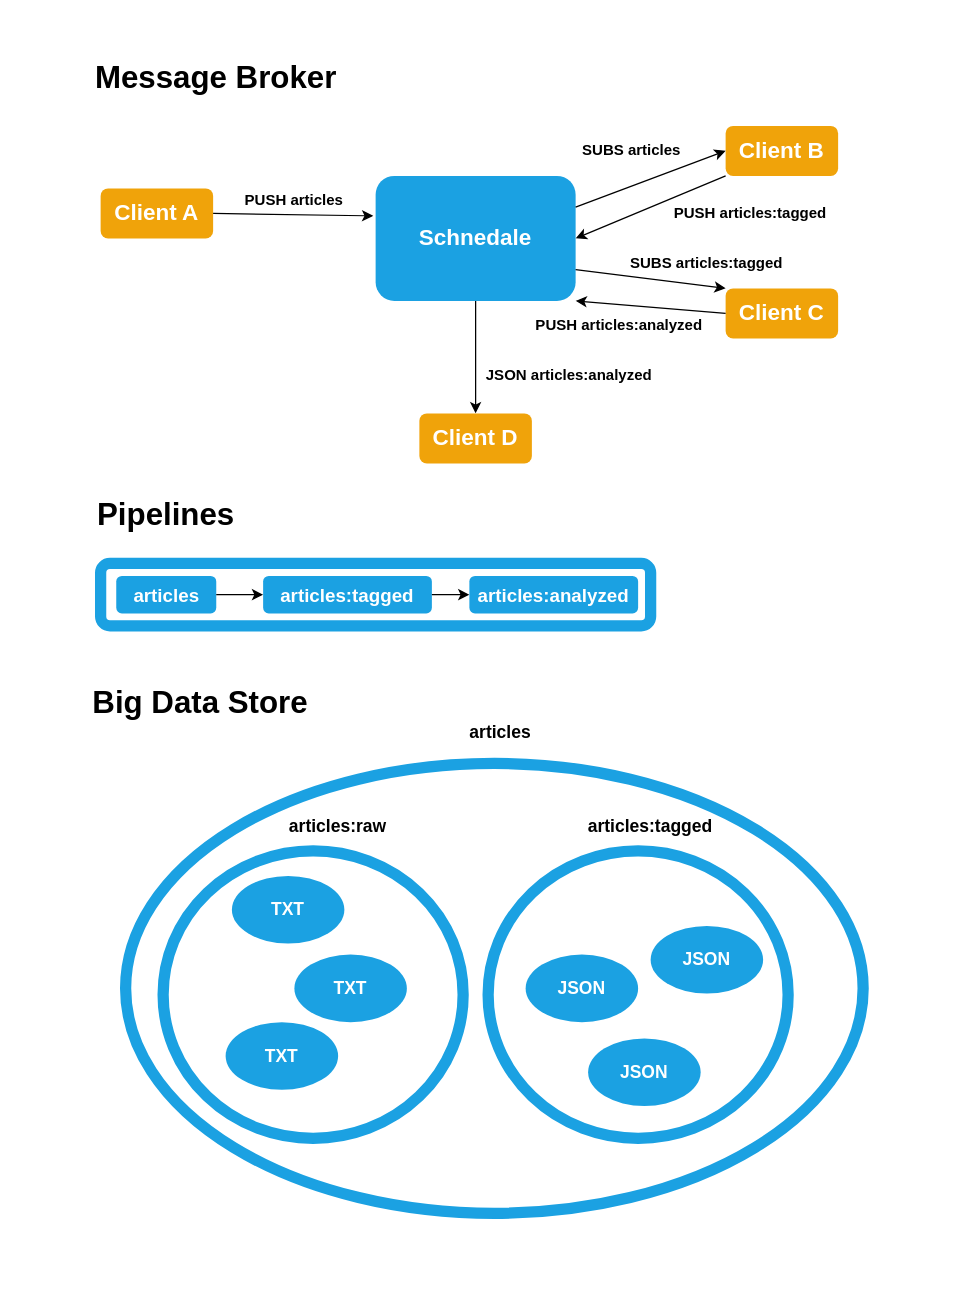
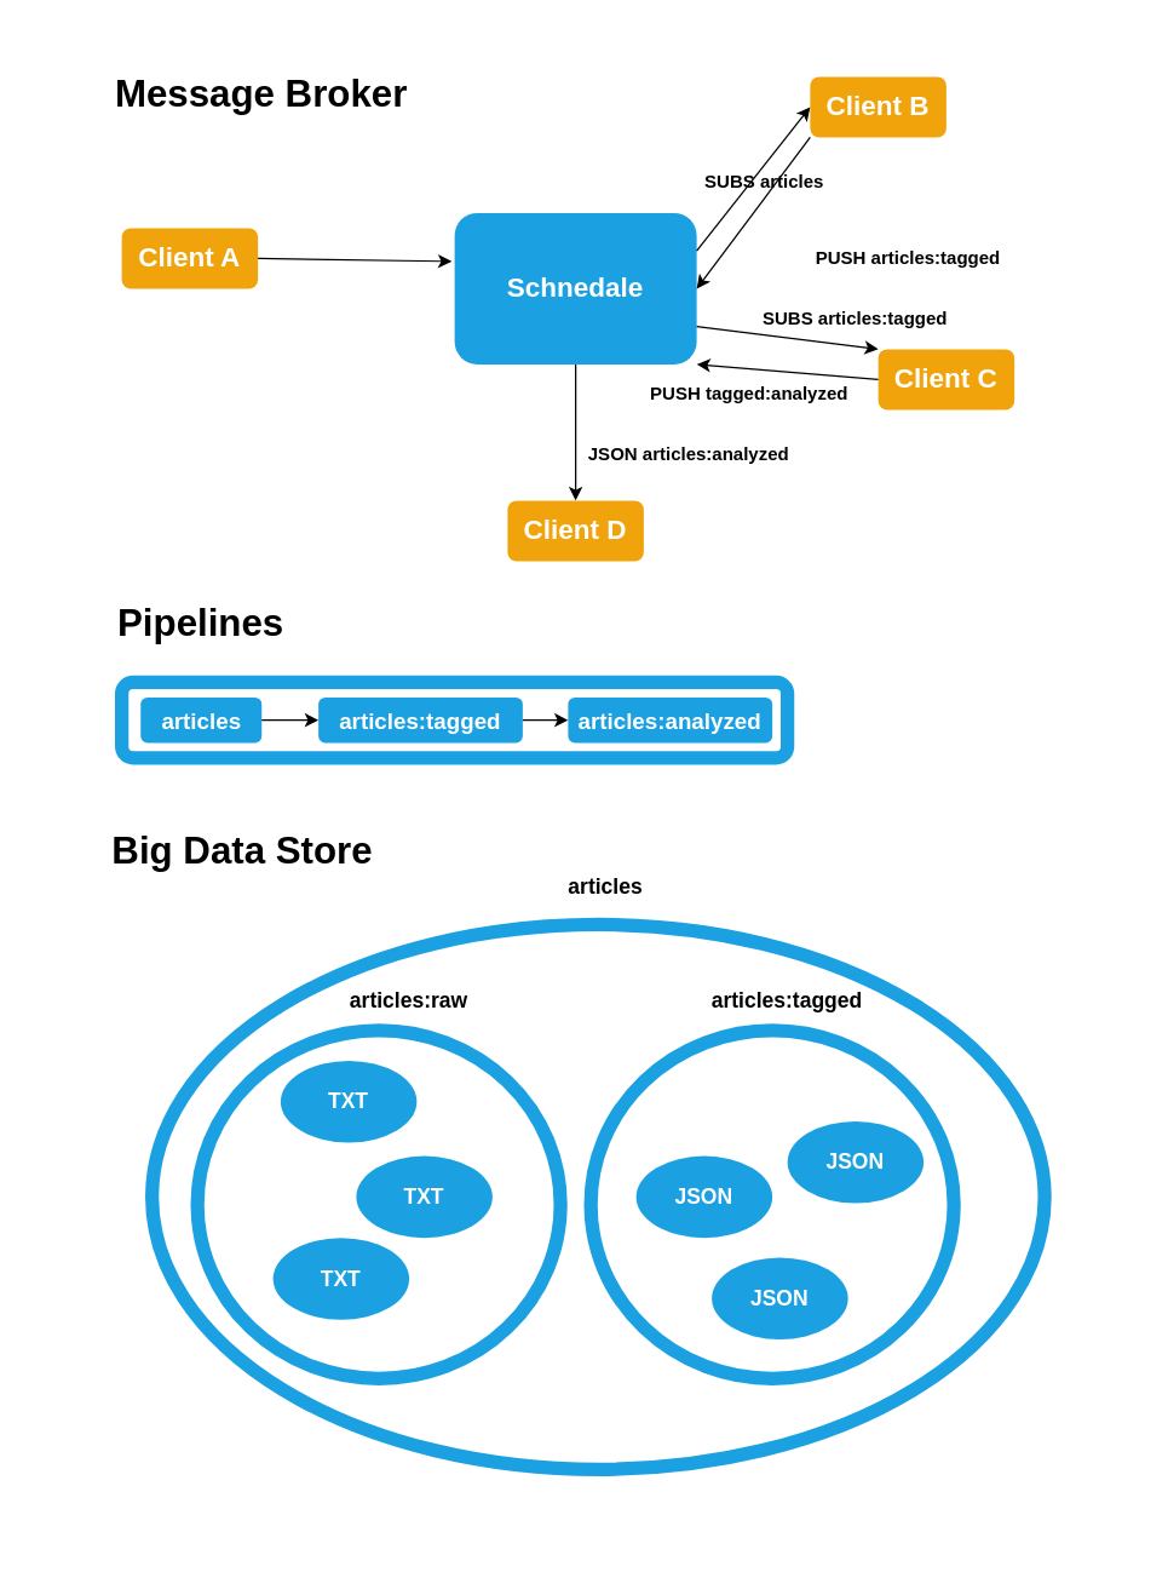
  <mxCell id="0" />
  <mxCell id="1" parent="0" />
  <mxCell id="2" value="" style="rounded=0;whiteSpace=wrap;html=1;strokeWidth=9;strokeColor=none;" vertex="1" parent="1"><mxGeometry x="50" y="20" width="700" height="1000" as="geometry" /></mxCell>
  <mxCell id="3" value="&lt;b&gt;&lt;font style=&quot;font-size: 18px&quot;&gt;Schnedale&lt;/font&gt;&lt;/b&gt;" style="rounded=1;whiteSpace=wrap;html=1;fillColor=#1ba1e2;fontColor=#ffffff;strokeColor=none;" vertex="1" parent="1"><mxGeometry x="300" y="140" width="160" height="100" as="geometry" /></mxCell>
  <mxCell id="4" value="&lt;b&gt;&lt;font style=&quot;font-size: 18px&quot;&gt;Client A&lt;/font&gt;&lt;/b&gt;" style="rounded=1;whiteSpace=wrap;html=1;fillColor=#f0a30a;fontColor=#ffffff;strokeColor=none;" vertex="1" parent="1"><mxGeometry x="80" y="150" width="90" height="40" as="geometry" /></mxCell>
- <mxCell id="5" value="&lt;b&gt;&lt;font style=&quot;font-size: 18px&quot;&gt;Client B&lt;/font&gt;&lt;/b&gt;" style="rounded=1;whiteSpace=wrap;html=1;fillColor=#f0a30a;fontColor=#ffffff;strokeColor=none;" vertex="1" parent="1"><mxGeometry x="580" y="100" width="90" height="40" as="geometry" /></mxCell>
+ <mxCell id="5" value="&lt;b&gt;&lt;font style=&quot;font-size: 18px&quot;&gt;Client B&lt;/font&gt;&lt;/b&gt;" style="rounded=1;whiteSpace=wrap;html=1;fillColor=#f0a30a;fontColor=#ffffff;strokeColor=none;" vertex="1" parent="1"><mxGeometry x="535" y="50" width="90" height="40" as="geometry" /></mxCell>
  <mxCell id="6" value="&lt;b&gt;&lt;font style=&quot;font-size: 18px&quot;&gt;Client C&lt;/font&gt;&lt;/b&gt;" style="rounded=1;whiteSpace=wrap;html=1;fillColor=#f0a30a;fontColor=#ffffff;strokeColor=none;" vertex="1" parent="1"><mxGeometry x="580" y="230" width="90" height="40" as="geometry" /></mxCell>
  <mxCell id="7" value="&lt;b&gt;&lt;font style=&quot;font-size: 18px&quot;&gt;Client D&lt;/font&gt;&lt;/b&gt;" style="rounded=1;whiteSpace=wrap;html=1;fillColor=#f0a30a;fontColor=#ffffff;strokeColor=none;" vertex="1" parent="1"><mxGeometry x="335" y="330" width="90" height="40" as="geometry" /></mxCell>
  <mxCell id="8" value="" style="endArrow=classic;html=1;exitX=1;exitY=0.5;exitDx=0;exitDy=0;entryX=-0.012;entryY=0.32;entryDx=0;entryDy=0;entryPerimeter=0;" edge="1" parent="1" source="4" target="3"><mxGeometry width="50" height="50" relative="1" as="geometry"><mxPoint x="380" y="290" as="sourcePoint" /><mxPoint x="430" y="240" as="targetPoint" /></mxGeometry></mxCell>
- <mxCell id="9" value="PUSH articles" style="text;html=1;strokeColor=none;fillColor=none;align=center;verticalAlign=middle;whiteSpace=wrap;rounded=0;fontStyle=1" vertex="1" parent="1"><mxGeometry x="180" y="150" width="110" height="20" as="geometry" /></mxCell>
  <mxCell id="10" value="" style="endArrow=classic;html=1;exitX=1;exitY=0.25;exitDx=0;exitDy=0;entryX=0;entryY=0.5;entryDx=0;entryDy=0;" edge="1" parent="1" source="3" target="5"><mxGeometry width="50" height="50" relative="1" as="geometry"><mxPoint x="380" y="280" as="sourcePoint" /><mxPoint x="430" y="230" as="targetPoint" /></mxGeometry></mxCell>
  <mxCell id="11" value="SUBS articles" style="text;html=1;strokeColor=none;fillColor=none;align=center;verticalAlign=middle;whiteSpace=wrap;rounded=0;fontStyle=1" vertex="1" parent="1"><mxGeometry x="450" y="110" width="110" height="20" as="geometry" /></mxCell>
  <mxCell id="12" value="" style="endArrow=classic;html=1;exitX=0;exitY=1;exitDx=0;exitDy=0;entryX=1;entryY=0.5;entryDx=0;entryDy=0;" edge="1" parent="1" source="5" target="3"><mxGeometry width="50" height="50" relative="1" as="geometry"><mxPoint x="380" y="280" as="sourcePoint" /><mxPoint x="430" y="230" as="targetPoint" /></mxGeometry></mxCell>
  <mxCell id="13" value="PUSH articles:tagged" style="text;html=1;strokeColor=none;fillColor=none;align=center;verticalAlign=middle;whiteSpace=wrap;rounded=0;fontStyle=1" vertex="1" parent="1"><mxGeometry x="510" y="160" width="180" height="20" as="geometry" /></mxCell>
  <mxCell id="14" value="SUBS articles:tagged" style="text;html=1;strokeColor=none;fillColor=none;align=center;verticalAlign=middle;whiteSpace=wrap;rounded=0;fontStyle=1" vertex="1" parent="1"><mxGeometry x="480" y="200" width="170" height="20" as="geometry" /></mxCell>
- <mxCell id="15" value="PUSH articles:analyzed" style="text;html=1;strokeColor=none;fillColor=none;align=center;verticalAlign=middle;whiteSpace=wrap;rounded=0;fontStyle=1" vertex="1" parent="1"><mxGeometry x="410" y="250" width="170" height="20" as="geometry" /></mxCell>
+ <mxCell id="15" value="PUSH tagged:analyzed" style="text;html=1;strokeColor=none;fillColor=none;align=center;verticalAlign=middle;whiteSpace=wrap;rounded=0;fontStyle=1" vertex="1" parent="1"><mxGeometry x="410" y="250" width="170" height="20" as="geometry" /></mxCell>
  <mxCell id="16" value="" style="endArrow=classic;html=1;entryX=0;entryY=0;entryDx=0;entryDy=0;exitX=1;exitY=0.75;exitDx=0;exitDy=0;" edge="1" parent="1" source="3" target="6"><mxGeometry width="50" height="50" relative="1" as="geometry"><mxPoint x="380" y="270" as="sourcePoint" /><mxPoint x="430" y="220" as="targetPoint" /></mxGeometry></mxCell>
  <mxCell id="17" value="" style="endArrow=classic;html=1;exitX=0;exitY=0.5;exitDx=0;exitDy=0;entryX=1;entryY=1;entryDx=0;entryDy=0;" edge="1" parent="1" source="6" target="3"><mxGeometry width="50" height="50" relative="1" as="geometry"><mxPoint x="380" y="270" as="sourcePoint" /><mxPoint x="430" y="220" as="targetPoint" /></mxGeometry></mxCell>
  <mxCell id="18" value="" style="endArrow=classic;html=1;exitX=0.5;exitY=1;exitDx=0;exitDy=0;entryX=0.5;entryY=0;entryDx=0;entryDy=0;" edge="1" parent="1" source="3" target="7"><mxGeometry width="50" height="50" relative="1" as="geometry"><mxPoint x="380" y="270" as="sourcePoint" /><mxPoint x="430" y="220" as="targetPoint" /></mxGeometry></mxCell>
  <mxCell id="19" value="JSON articles:analyzed" style="text;html=1;strokeColor=none;fillColor=none;align=center;verticalAlign=middle;whiteSpace=wrap;rounded=0;fontStyle=1" vertex="1" parent="1"><mxGeometry x="370" y="290" width="170" height="20" as="geometry" /></mxCell>
  <mxCell id="20" value="&lt;b&gt;&lt;font style=&quot;font-size: 25px&quot;&gt;Message Broker&lt;/font&gt;&lt;/b&gt;" style="text;html=1;strokeColor=none;fillColor=none;align=center;verticalAlign=middle;whiteSpace=wrap;rounded=0;" vertex="1" parent="1"><mxGeometry x="70" y="50" width="205" height="20" as="geometry" /></mxCell>
  <mxCell id="21" value="&lt;b&gt;&lt;font style=&quot;font-size: 25px&quot;&gt;Pipelines&lt;/font&gt;&lt;/b&gt;" style="text;html=1;strokeColor=none;fillColor=none;align=center;verticalAlign=middle;whiteSpace=wrap;rounded=0;" vertex="1" parent="1"><mxGeometry x="30" y="400" width="205" height="20" as="geometry" /></mxCell>
  <mxCell id="22" value="" style="rounded=1;whiteSpace=wrap;html=1;fontColor=#ffffff;strokeWidth=9;fillColor=none;strokeColor=#1BA1E2;" vertex="1" parent="1"><mxGeometry x="80" y="450" width="440" height="50" as="geometry" /></mxCell>
  <mxCell id="23" value="&lt;b&gt;&lt;font style=&quot;font-size: 15px&quot;&gt;articles&lt;/font&gt;&lt;/b&gt;" style="rounded=1;whiteSpace=wrap;html=1;fillColor=#1ba1e2;fontColor=#ffffff;strokeColor=none;" vertex="1" parent="1"><mxGeometry x="92.5" y="460" width="80" height="30" as="geometry" /></mxCell>
  <mxCell id="24" value="&lt;b&gt;&lt;font style=&quot;font-size: 15px&quot;&gt;articles:tagged&lt;/font&gt;&lt;/b&gt;" style="rounded=1;whiteSpace=wrap;html=1;fillColor=#1ba1e2;fontColor=#ffffff;strokeColor=none;" vertex="1" parent="1"><mxGeometry x="210" y="460" width="135" height="30" as="geometry" /></mxCell>
  <mxCell id="25" value="&lt;b&gt;&lt;font style=&quot;font-size: 15px&quot;&gt;articles:analyzed&lt;/font&gt;&lt;/b&gt;" style="rounded=1;whiteSpace=wrap;html=1;fillColor=#1ba1e2;fontColor=#ffffff;strokeColor=none;" vertex="1" parent="1"><mxGeometry x="375" y="460" width="135" height="30" as="geometry" /></mxCell>
  <mxCell id="26" value="" style="endArrow=classic;html=1;exitX=1;exitY=0.5;exitDx=0;exitDy=0;entryX=0;entryY=0.5;entryDx=0;entryDy=0;" edge="1" parent="1" source="23" target="24"><mxGeometry width="50" height="50" relative="1" as="geometry"><mxPoint x="380" y="410" as="sourcePoint" /><mxPoint x="430" y="360" as="targetPoint" /></mxGeometry></mxCell>
  <mxCell id="27" value="" style="endArrow=classic;html=1;exitX=1;exitY=0.5;exitDx=0;exitDy=0;entryX=0;entryY=0.5;entryDx=0;entryDy=0;" edge="1" parent="1" source="24" target="25"><mxGeometry width="50" height="50" relative="1" as="geometry"><mxPoint x="380" y="410" as="sourcePoint" /><mxPoint x="430" y="360" as="targetPoint" /></mxGeometry></mxCell>
  <mxCell id="28" value="&lt;b&gt;&lt;font style=&quot;font-size: 25px&quot;&gt;Big Data Store&lt;/font&gt;&lt;/b&gt;" style="text;html=1;strokeColor=none;fillColor=none;align=center;verticalAlign=middle;whiteSpace=wrap;rounded=0;" vertex="1" parent="1"><mxGeometry y="550" width="280" height="20" as="geometry" x="20" /></mxCell>
  <mxCell id="29" value="" style="ellipse;whiteSpace=wrap;html=1;strokeColor=#1BA1E2;strokeWidth=9;fillColor=none;" vertex="1" parent="1"><mxGeometry x="100" y="610" width="590" height="360" as="geometry" /></mxCell>
  <mxCell id="30" value="&lt;b&gt;&lt;font style=&quot;font-size: 14px&quot;&gt;JSON&lt;/font&gt;&lt;/b&gt;" style="ellipse;whiteSpace=wrap;html=1;strokeWidth=9;fontColor=#ffffff;fillColor=#1ba1e2;strokeColor=none;" vertex="1" parent="1"><mxGeometry x="520" y="740" width="90" height="54.06" as="geometry" /></mxCell>
  <mxCell id="31" value="" style="ellipse;whiteSpace=wrap;html=1;strokeColor=#1BA1E2;strokeWidth=9;fillColor=none;" vertex="1" parent="1"><mxGeometry x="130" y="680" width="240" height="230" as="geometry" /></mxCell>
  <mxCell id="32" value="&lt;b&gt;&lt;font style=&quot;font-size: 14px&quot;&gt;articles&lt;/font&gt;&lt;/b&gt;" style="text;html=1;strokeColor=none;fillColor=none;align=center;verticalAlign=middle;whiteSpace=wrap;rounded=0;" vertex="1" parent="1"><mxGeometry x="380" y="575" width="40" height="20" as="geometry" /></mxCell>
  <mxCell id="33" value="&lt;b&gt;&lt;font style=&quot;font-size: 14px&quot;&gt;articles:raw&lt;/font&gt;&lt;/b&gt;" style="text;html=1;strokeColor=none;fillColor=none;align=center;verticalAlign=middle;whiteSpace=wrap;rounded=0;" vertex="1" parent="1"><mxGeometry x="250" y="650" width="40" height="20" as="geometry" /></mxCell>
  <mxCell id="34" value="" style="ellipse;whiteSpace=wrap;html=1;strokeColor=#1BA1E2;strokeWidth=9;fillColor=none;" vertex="1" parent="1"><mxGeometry x="390" y="680" width="240" height="230" as="geometry" /></mxCell>
  <mxCell id="35" value="&lt;b&gt;&lt;font style=&quot;font-size: 14px&quot;&gt;articles:tagged&lt;/font&gt;&lt;/b&gt;" style="text;html=1;strokeColor=none;fillColor=none;align=center;verticalAlign=middle;whiteSpace=wrap;rounded=0;" vertex="1" parent="1"><mxGeometry x="500" y="650" width="40" height="20" as="geometry" /></mxCell>
  <mxCell id="36" value="&lt;b&gt;&lt;font style=&quot;font-size: 14px&quot;&gt;TXT&lt;/font&gt;&lt;/b&gt;" style="ellipse;whiteSpace=wrap;html=1;strokeWidth=9;fontColor=#ffffff;fillColor=#1ba1e2;strokeColor=none;" vertex="1" parent="1"><mxGeometry x="180" y="817.03" width="90" height="54.06" as="geometry" /></mxCell>
  <mxCell id="37" value="&lt;b&gt;&lt;font style=&quot;font-size: 14px&quot;&gt;TXT&lt;/font&gt;&lt;/b&gt;" style="ellipse;whiteSpace=wrap;html=1;strokeWidth=9;fontColor=#ffffff;fillColor=#1ba1e2;strokeColor=none;" vertex="1" parent="1"><mxGeometry x="235" y="762.97" width="90" height="54.06" as="geometry" /></mxCell>
  <mxCell id="38" value="&lt;b&gt;&lt;font style=&quot;font-size: 14px&quot;&gt;TXT&lt;/font&gt;&lt;/b&gt;" style="ellipse;whiteSpace=wrap;html=1;strokeWidth=9;fontColor=#ffffff;fillColor=#1ba1e2;strokeColor=none;" vertex="1" parent="1"><mxGeometry x="185" y="700" width="90" height="54.06" as="geometry" /></mxCell>
  <mxCell id="39" value="&lt;b&gt;&lt;font style=&quot;font-size: 14px&quot;&gt;JSON&lt;/font&gt;&lt;/b&gt;" style="ellipse;whiteSpace=wrap;html=1;strokeWidth=9;fontColor=#ffffff;fillColor=#1ba1e2;strokeColor=none;" vertex="1" parent="1"><mxGeometry x="420" y="762.97" width="90" height="54.06" as="geometry" /></mxCell>
  <mxCell id="40" value="&lt;b&gt;&lt;font style=&quot;font-size: 14px&quot;&gt;JSON&lt;/font&gt;&lt;/b&gt;" style="ellipse;whiteSpace=wrap;html=1;strokeWidth=9;fontColor=#ffffff;fillColor=#1ba1e2;strokeColor=none;" vertex="1" parent="1"><mxGeometry x="470" y="830" width="90" height="54.06" as="geometry" /></mxCell>
